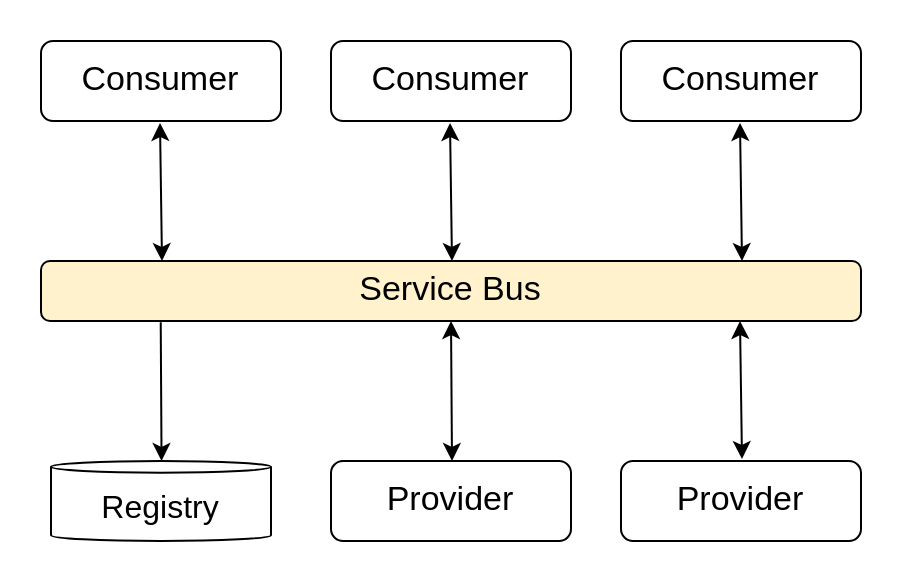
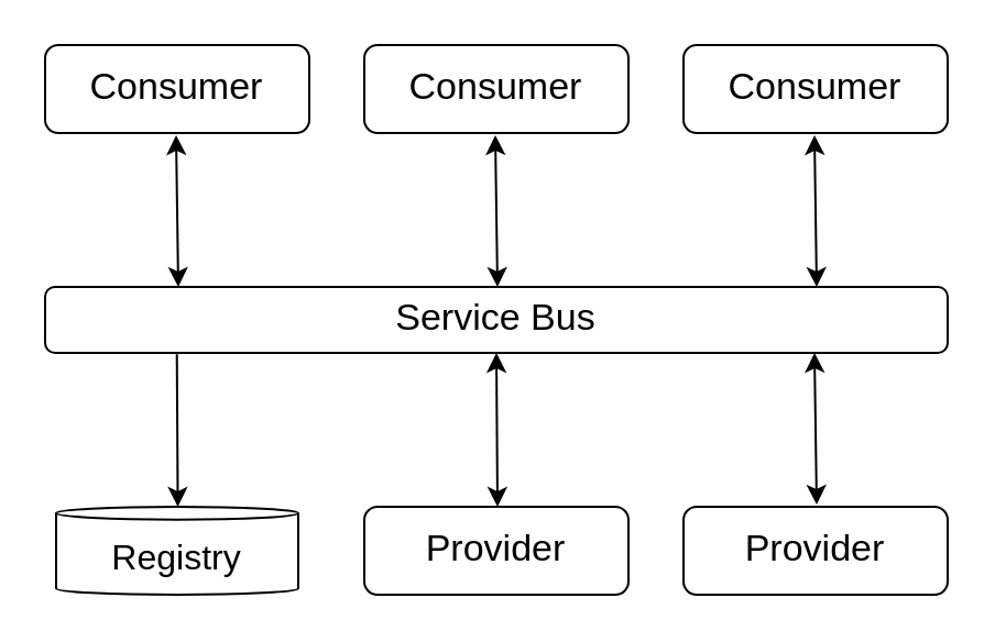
  <mxCell id="0" />
  <mxCell id="1" parent="0" />
- <mxCell id="2" value="&lt;span style=&quot;font-size: 17px;&quot;&gt;Service Bus&lt;/span&gt;" style="rounded=1;whiteSpace=wrap;html=1;fillColor=#fff2cc;" vertex="1" parent="1"><mxGeometry x="20" y="130" width="410" height="30" as="geometry" /></mxCell>
+ <mxCell id="2" value="&lt;span style=&quot;font-size: 17px;&quot;&gt;Service Bus&lt;/span&gt;" style="rounded=1;whiteSpace=wrap;html=1;" vertex="1" parent="1"><mxGeometry x="20" y="130" width="410" height="30" as="geometry" /></mxCell>
  <mxCell id="3" value="" style="endArrow=none;startArrow=classic;html=1;rounded=0;entryX=0.146;entryY=1.019;entryDx=0;entryDy=0;entryPerimeter=0;startFill=1;endFill=0;" edge="1" parent="1" target="2"><mxGeometry width="50" height="50" relative="1" as="geometry"><mxPoint x="80.28" y="230" as="sourcePoint" /><mxPoint x="79.73" y="161.35" as="targetPoint" /></mxGeometry></mxCell>
  <mxCell id="4" value="&lt;font style=&quot;font-size: 17px;&quot;&gt;Consumer&lt;/font&gt;" style="rounded=1;whiteSpace=wrap;html=1;" vertex="1" parent="1"><mxGeometry x="20" y="20" width="120" height="40" as="geometry" /></mxCell>
  <mxCell id="5" value="&lt;font style=&quot;font-size: 17px;&quot;&gt;Consumer&lt;/font&gt;" style="rounded=1;whiteSpace=wrap;html=1;" vertex="1" parent="1"><mxGeometry x="165" y="20" width="120" height="40" as="geometry" /></mxCell>
  <mxCell id="6" value="&lt;font style=&quot;font-size: 17px;&quot;&gt;Consumer&lt;/font&gt;" style="rounded=1;whiteSpace=wrap;html=1;" vertex="1" parent="1"><mxGeometry x="310" y="20" width="120" height="40" as="geometry" /></mxCell>
  <mxCell id="7" value="" style="endArrow=classic;startArrow=classic;html=1;rounded=0;entryX=0.145;entryY=1.045;entryDx=0;entryDy=0;entryPerimeter=0;" edge="1" parent="1"><mxGeometry width="50" height="50" relative="1" as="geometry"><mxPoint x="80.5" y="130" as="sourcePoint" /><mxPoint x="79.5" y="61" as="targetPoint" /></mxGeometry></mxCell>
  <mxCell id="8" value="" style="endArrow=classic;startArrow=classic;html=1;rounded=0;entryX=0.145;entryY=1.045;entryDx=0;entryDy=0;entryPerimeter=0;" edge="1" parent="1"><mxGeometry width="50" height="50" relative="1" as="geometry"><mxPoint x="225.5" y="130" as="sourcePoint" /><mxPoint x="224.5" y="61" as="targetPoint" /></mxGeometry></mxCell>
  <mxCell id="9" value="" style="endArrow=classic;startArrow=classic;html=1;rounded=0;entryX=0.145;entryY=1.045;entryDx=0;entryDy=0;entryPerimeter=0;" edge="1" parent="1"><mxGeometry width="50" height="50" relative="1" as="geometry"><mxPoint x="370.5" y="130" as="sourcePoint" /><mxPoint x="369.5" y="61" as="targetPoint" /></mxGeometry></mxCell>
  <mxCell id="10" value="&lt;font style=&quot;font-size: 17px;&quot;&gt;Provider&lt;/font&gt;" style="rounded=1;whiteSpace=wrap;html=1;" vertex="1" parent="1"><mxGeometry x="165" y="230" width="120" height="40" as="geometry" /></mxCell>
  <mxCell id="11" value="" style="endArrow=classic;startArrow=classic;html=1;rounded=0;entryX=0.5;entryY=1;entryDx=0;entryDy=0;" edge="1" parent="1" target="2"><mxGeometry width="50" height="50" relative="1" as="geometry"><mxPoint x="225.5" y="230" as="sourcePoint" /><mxPoint x="224.5" y="161" as="targetPoint" /></mxGeometry></mxCell>
  <mxCell id="12" value="&lt;font style=&quot;font-size: 17px;&quot;&gt;Provider&lt;/font&gt;" style="rounded=1;whiteSpace=wrap;html=1;" vertex="1" parent="1"><mxGeometry x="310" y="230" width="120" height="40" as="geometry" /></mxCell>
  <mxCell id="13" value="" style="endArrow=classic;startArrow=classic;html=1;rounded=0;entryX=0.145;entryY=1.045;entryDx=0;entryDy=0;entryPerimeter=0;" edge="1" parent="1"><mxGeometry width="50" height="50" relative="1" as="geometry"><mxPoint x="370.5" y="229" as="sourcePoint" /><mxPoint x="369.5" y="160" as="targetPoint" /></mxGeometry></mxCell>
  <mxCell id="14" value="&lt;font style=&quot;font-size: 16px;&quot;&gt;Registry&lt;/font&gt;" style="shape=cylinder3;whiteSpace=wrap;html=1;boundedLbl=1;backgroundOutline=1;size=2.921;" vertex="1" parent="1"><mxGeometry x="25" y="230" width="110" height="40" as="geometry" /></mxCell>
